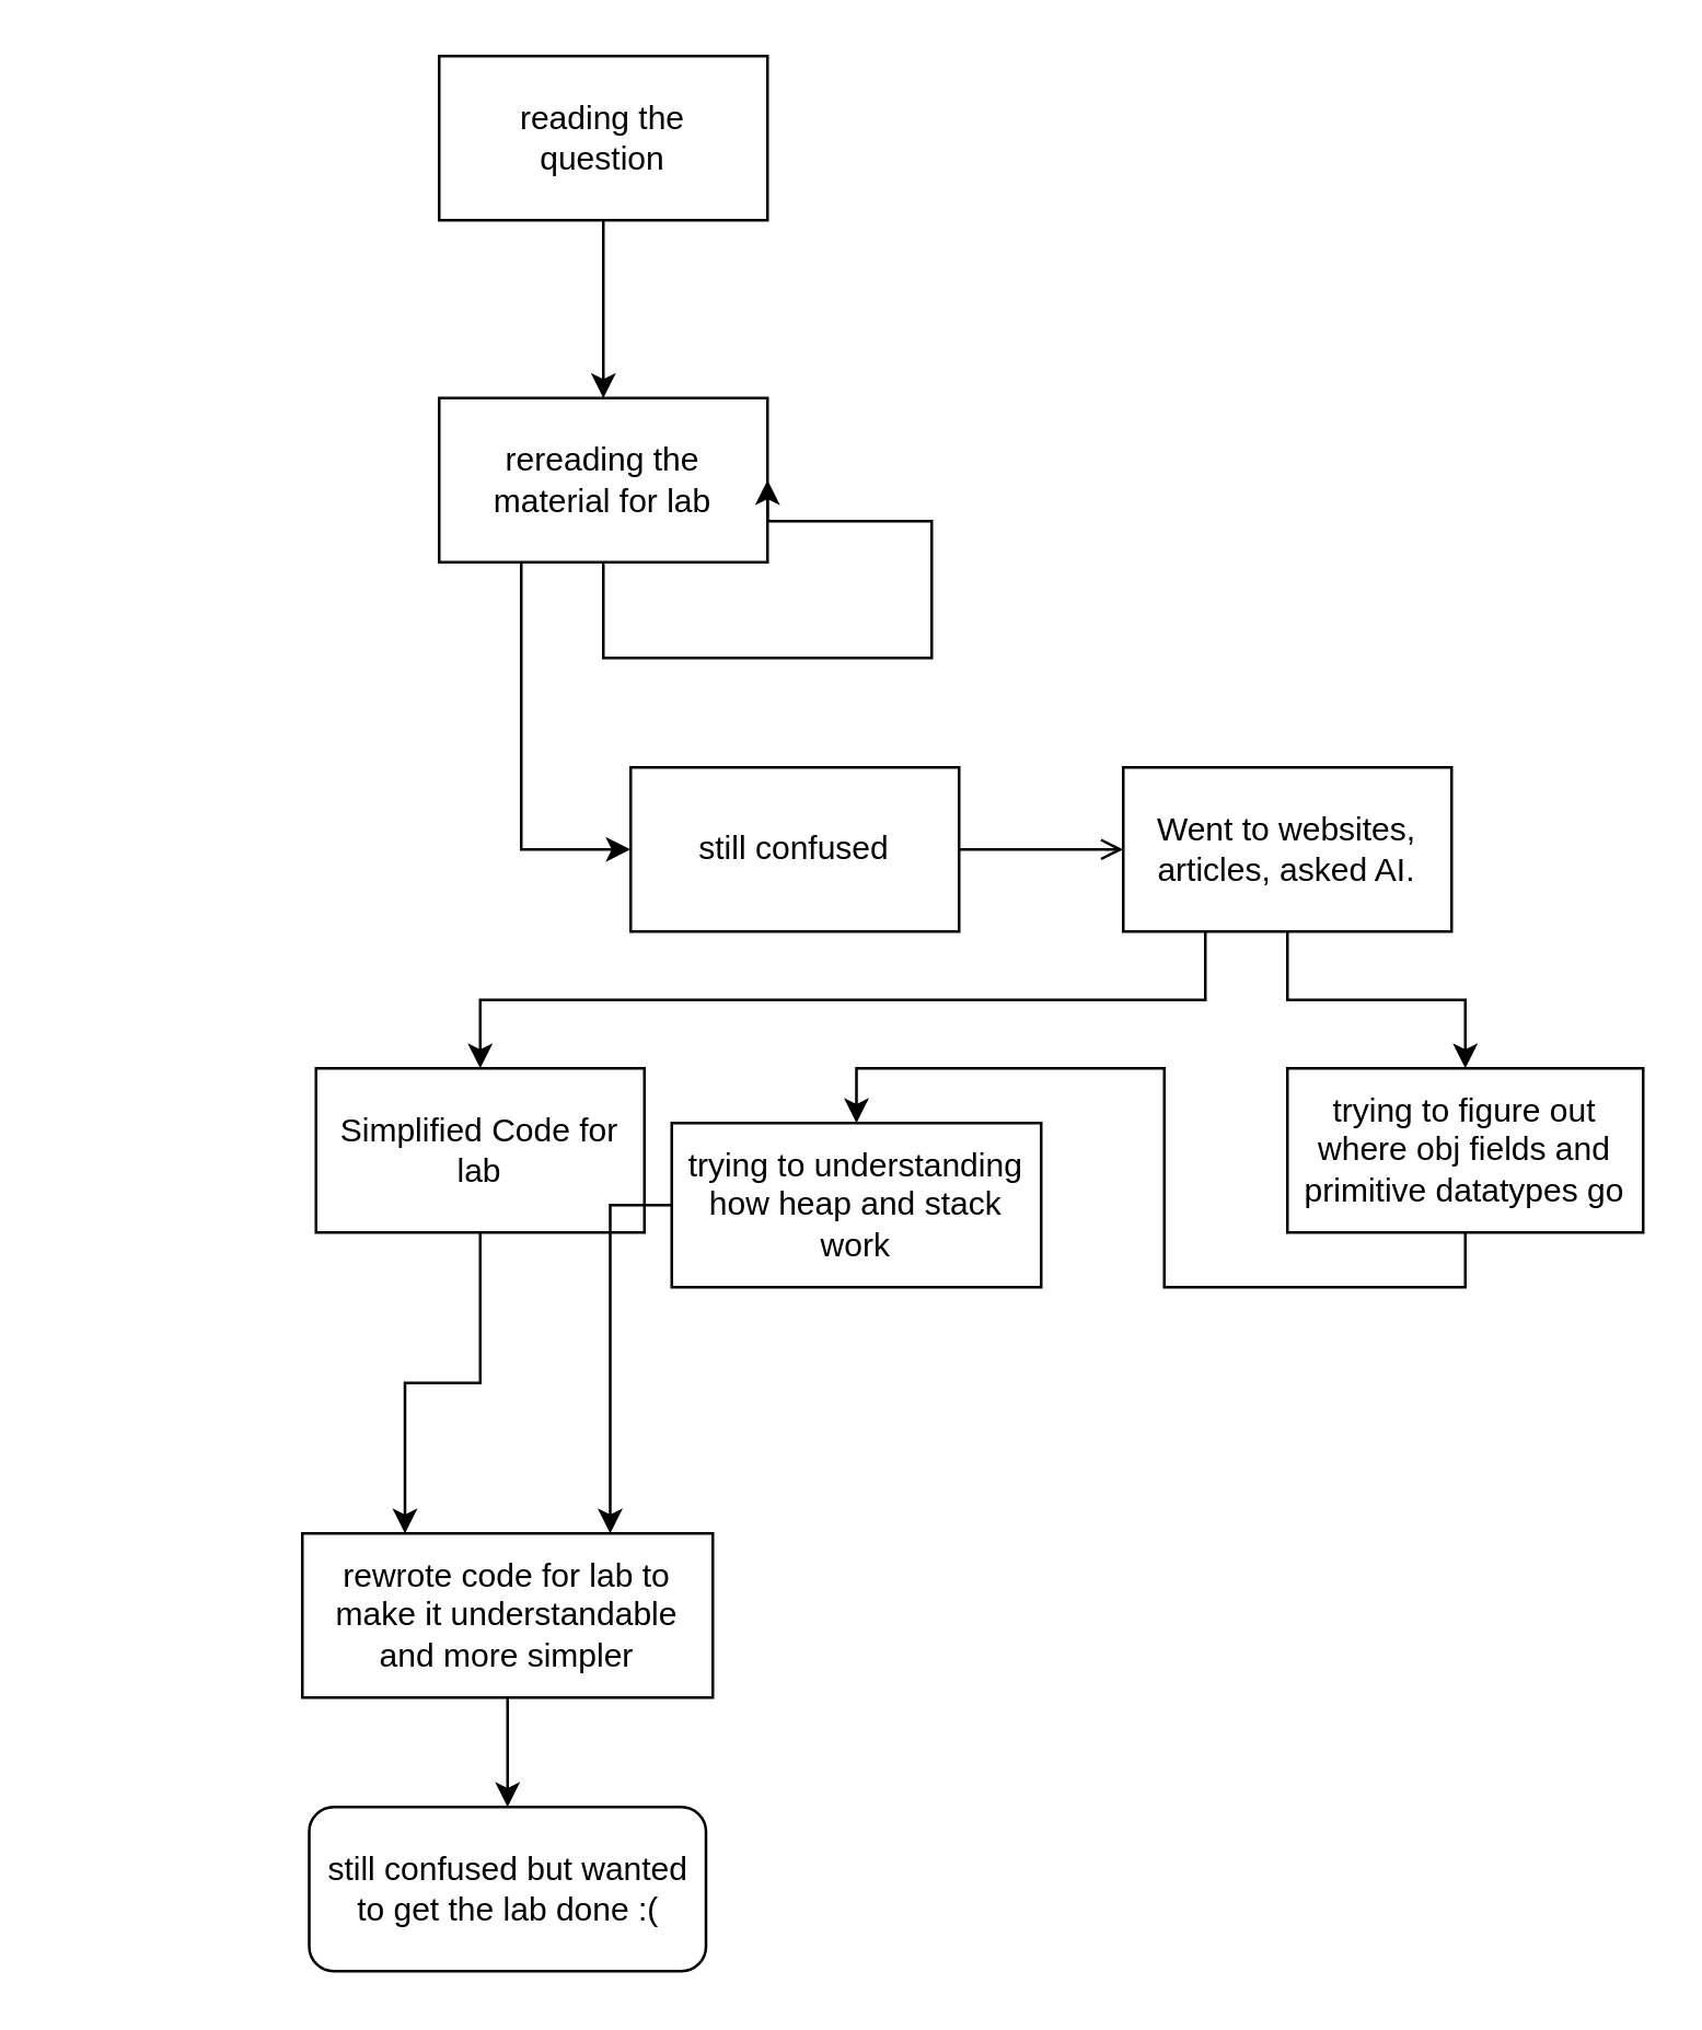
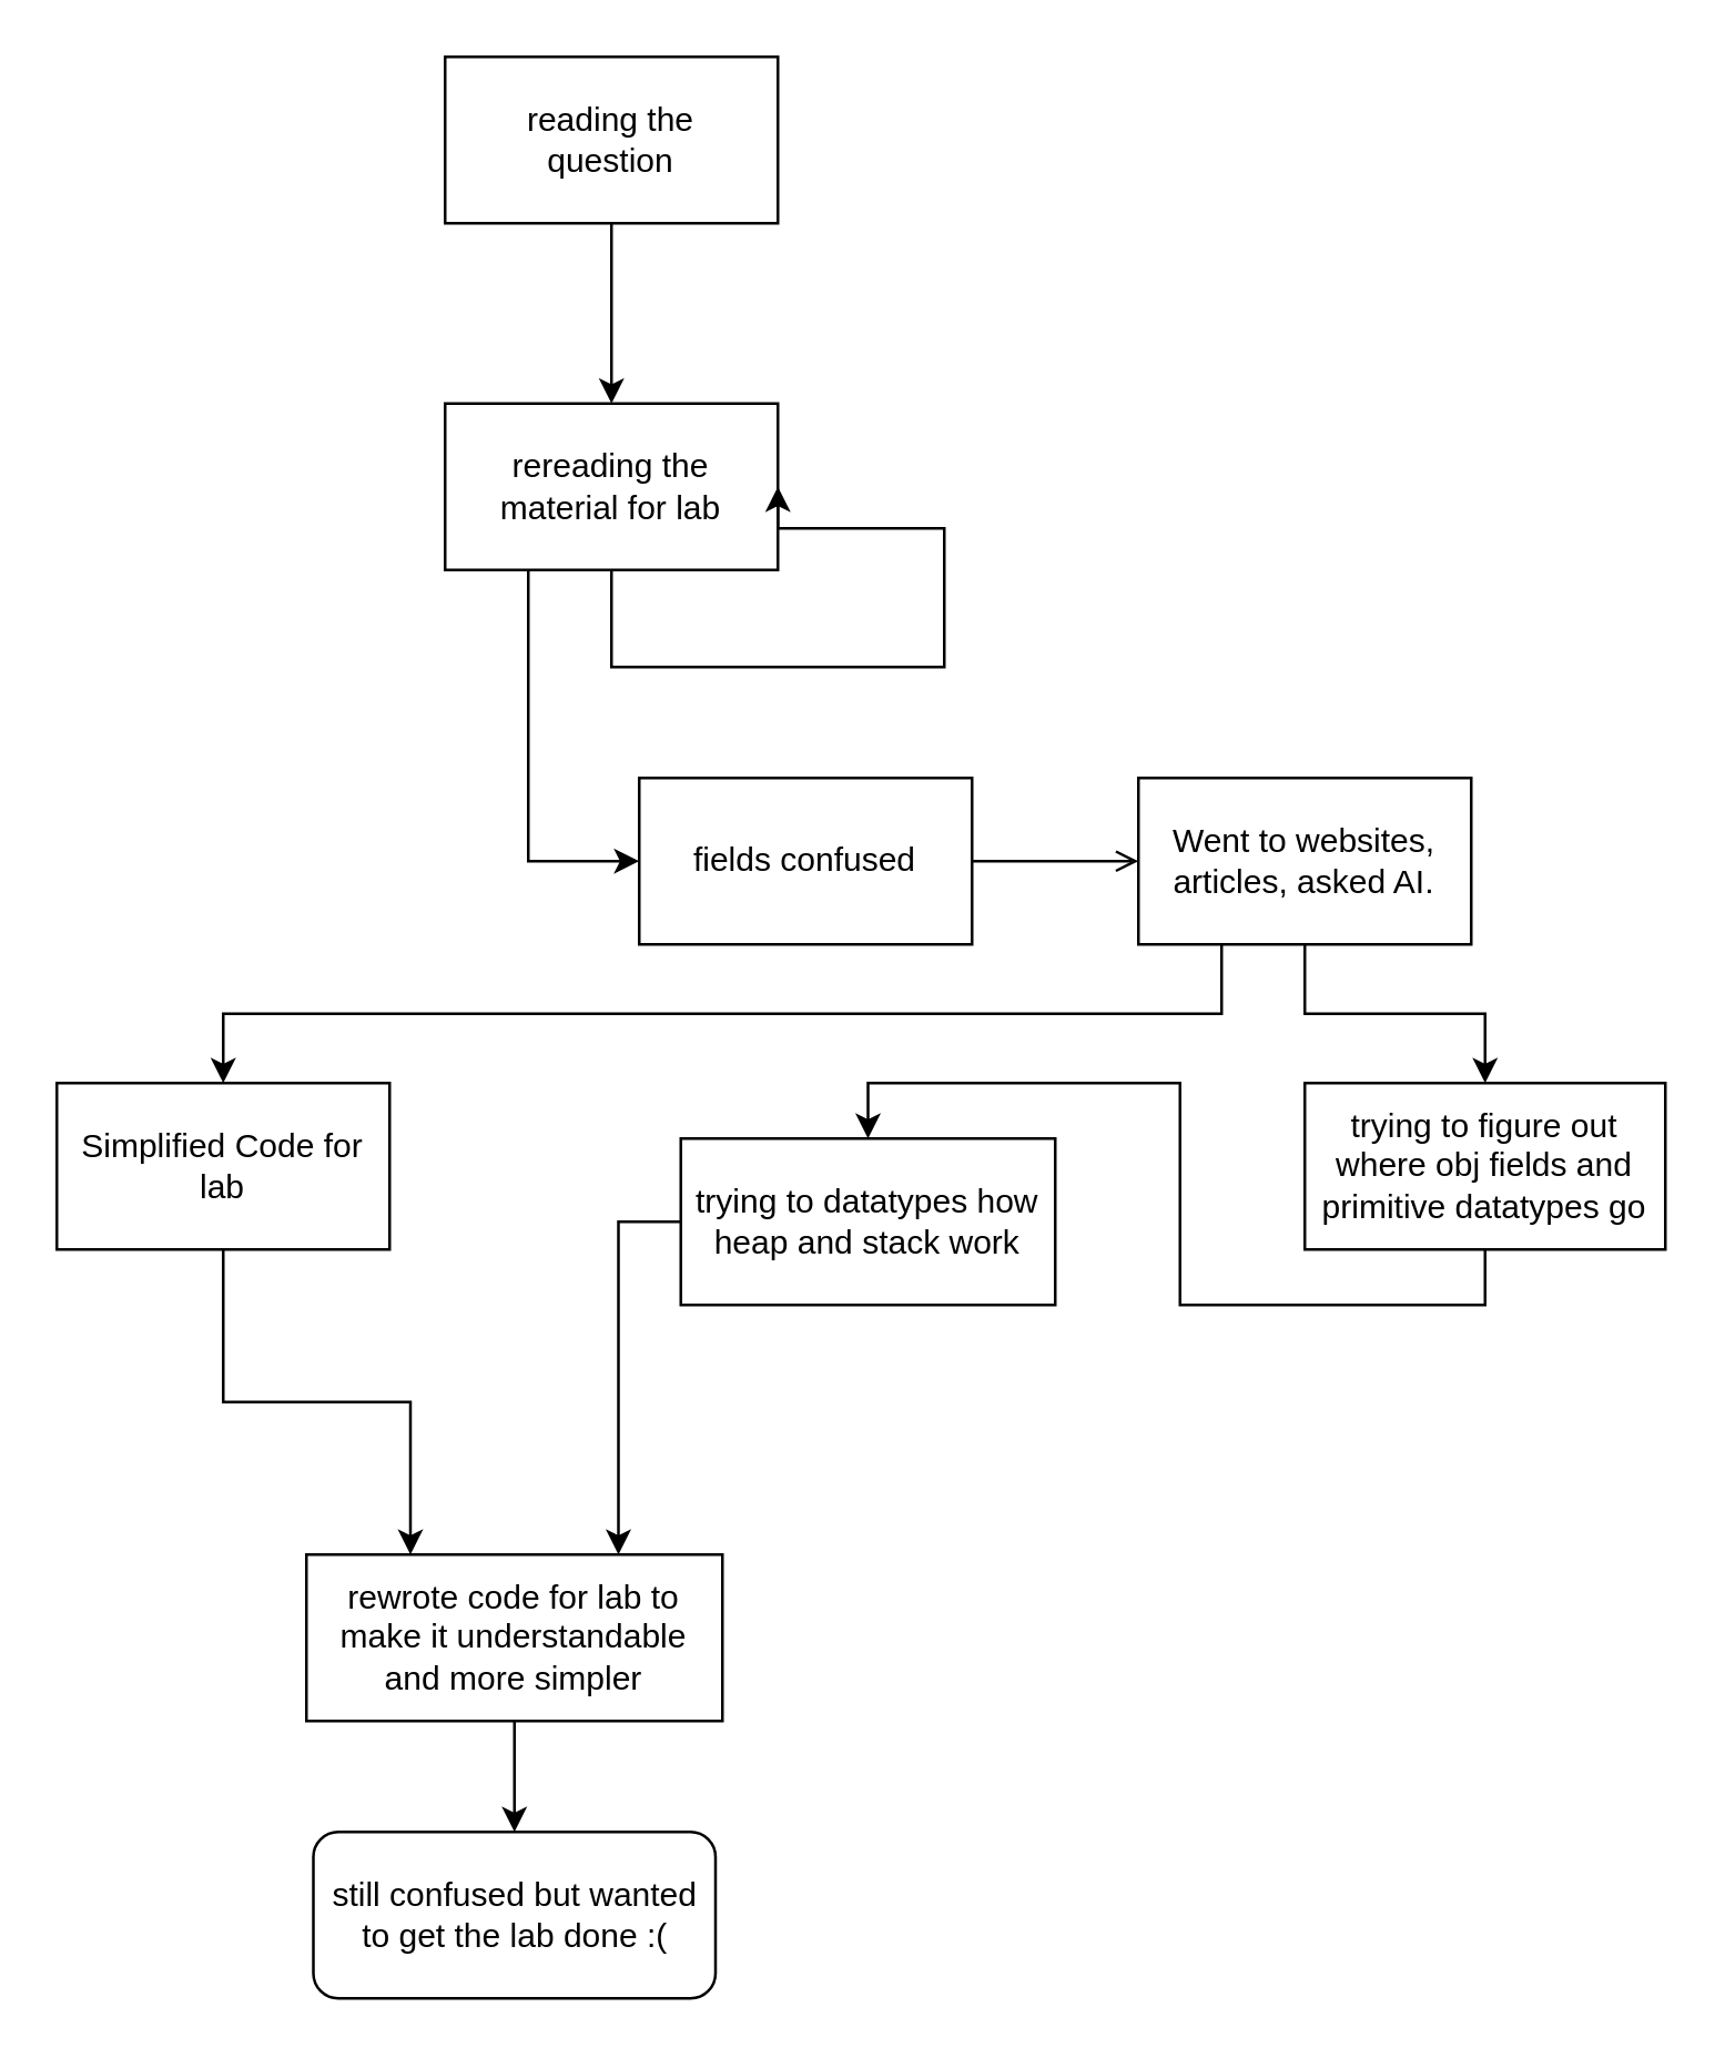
  <mxCell id="0" />
  <mxCell id="1" parent="0" />
  <mxCell id="2" style="edgeStyle=orthogonalEdgeStyle;rounded=0;orthogonalLoop=1;jettySize=auto;html=1;exitX=0.5;exitY=1;exitDx=0;exitDy=0;entryX=0.5;entryY=0;entryDx=0;entryDy=0;" edge="1" parent="1" source="3" target="7"><mxGeometry relative="1" as="geometry" /></mxCell>
  <mxCell id="3" value="reading the&lt;div&gt;question&lt;/div&gt;" style="rounded=0;whiteSpace=wrap;html=1;" vertex="1" parent="1"><mxGeometry x="160" y="20" width="120" height="60" as="geometry" /></mxCell>
  <mxCell id="4" style="edgeStyle=orthogonalEdgeStyle;rounded=0;orthogonalLoop=1;jettySize=auto;html=1;exitX=1;exitY=0.5;exitDx=0;exitDy=0;entryX=0;entryY=0.5;entryDx=0;entryDy=0;endArrow=open;" edge="1" parent="1" source="5" target="10"><mxGeometry relative="1" as="geometry" /></mxCell>
- <mxCell id="5" value="still confused" style="rounded=0;whiteSpace=wrap;html=1;" vertex="1" parent="1"><mxGeometry x="230" y="280" width="120" height="60" as="geometry" /></mxCell>
+ <mxCell id="5" value="fields confused" style="rounded=0;whiteSpace=wrap;html=1;" vertex="1" parent="1"><mxGeometry x="230" y="280" width="120" height="60" as="geometry" /></mxCell>
  <mxCell id="6" style="edgeStyle=orthogonalEdgeStyle;rounded=0;orthogonalLoop=1;jettySize=auto;html=1;exitX=0.25;exitY=1;exitDx=0;exitDy=0;entryX=0;entryY=0.5;entryDx=0;entryDy=0;" edge="1" parent="1" source="7" target="5"><mxGeometry relative="1" as="geometry" /></mxCell>
  <mxCell id="7" value="rereading the&lt;div&gt;material for lab&lt;/div&gt;" style="rounded=0;whiteSpace=wrap;html=1;" vertex="1" parent="1"><mxGeometry x="160" y="145" width="120" height="60" as="geometry" /></mxCell>
  <mxCell id="8" style="edgeStyle=orthogonalEdgeStyle;rounded=0;orthogonalLoop=1;jettySize=auto;html=1;exitX=0.25;exitY=1;exitDx=0;exitDy=0;entryX=0.5;entryY=0;entryDx=0;entryDy=0;" edge="1" parent="1" source="10" target="13"><mxGeometry relative="1" as="geometry" /></mxCell>
  <mxCell id="9" style="edgeStyle=orthogonalEdgeStyle;rounded=0;orthogonalLoop=1;jettySize=auto;html=1;exitX=0.5;exitY=1;exitDx=0;exitDy=0;entryX=0.5;entryY=0;entryDx=0;entryDy=0;" edge="1" parent="1" source="10" target="19"><mxGeometry relative="1" as="geometry" /></mxCell>
  <mxCell id="10" value="Went to websites, articles, asked AI." style="rounded=0;whiteSpace=wrap;html=1;" vertex="1" parent="1"><mxGeometry x="410" y="280" width="120" height="60" as="geometry" /></mxCell>
  <mxCell id="11" style="edgeStyle=orthogonalEdgeStyle;rounded=0;orthogonalLoop=1;jettySize=auto;html=1;exitX=0.5;exitY=1;exitDx=0;exitDy=0;entryX=1;entryY=0.5;entryDx=0;entryDy=0;" edge="1" parent="1" source="7" target="7"><mxGeometry relative="1" as="geometry"><Array as="points"><mxPoint x="220" y="240" /><mxPoint x="340" y="240" /><mxPoint x="340" y="190" /></Array></mxGeometry></mxCell>
  <mxCell id="12" style="edgeStyle=orthogonalEdgeStyle;rounded=0;orthogonalLoop=1;jettySize=auto;html=1;exitX=0.5;exitY=1;exitDx=0;exitDy=0;entryX=0.25;entryY=0;entryDx=0;entryDy=0;" edge="1" parent="1" source="13" target="17"><mxGeometry relative="1" as="geometry" /></mxCell>
- <mxCell id="13" value="Simplified Code for lab" style="rounded=0;whiteSpace=wrap;html=1;" vertex="1" parent="1"><mxGeometry x="115" y="390" width="120" height="60" as="geometry" /></mxCell>
+ <mxCell id="13" value="Simplified Code for lab" style="rounded=0;whiteSpace=wrap;html=1;" vertex="1" parent="1"><mxGeometry x="20" y="390" width="120" height="60" as="geometry" /></mxCell>
  <mxCell id="14" style="edgeStyle=orthogonalEdgeStyle;rounded=0;orthogonalLoop=1;jettySize=auto;html=1;exitX=0;exitY=0.5;exitDx=0;exitDy=0;entryX=0.75;entryY=0;entryDx=0;entryDy=0;" edge="1" parent="1" source="15" target="17"><mxGeometry relative="1" as="geometry" /></mxCell>
- <mxCell id="15" value="trying to understanding how heap and stack work" style="rounded=0;whiteSpace=wrap;html=1;" vertex="1" parent="1"><mxGeometry x="245" y="410" width="135" height="60" as="geometry" /></mxCell>
+ <mxCell id="15" value="trying to datatypes how heap and stack work" style="rounded=0;whiteSpace=wrap;html=1;" vertex="1" parent="1"><mxGeometry x="245" y="410" width="135" height="60" as="geometry" /></mxCell>
  <mxCell id="16" style="edgeStyle=orthogonalEdgeStyle;rounded=0;orthogonalLoop=1;jettySize=auto;html=1;exitX=0.5;exitY=1;exitDx=0;exitDy=0;entryX=0.5;entryY=0;entryDx=0;entryDy=0;" edge="1" parent="1" source="17" target="20"><mxGeometry relative="1" as="geometry" /></mxCell>
  <mxCell id="17" value="rewrote code for lab to make it understandable and more simpler" style="rounded=0;whiteSpace=wrap;html=1;" vertex="1" parent="1"><mxGeometry x="110" y="560" width="150" height="60" as="geometry" /></mxCell>
  <mxCell id="18" style="edgeStyle=orthogonalEdgeStyle;rounded=0;orthogonalLoop=1;jettySize=auto;html=1;exitX=0.5;exitY=1;exitDx=0;exitDy=0;entryX=0.5;entryY=0;entryDx=0;entryDy=0;" edge="1" parent="1" source="19" target="15"><mxGeometry relative="1" as="geometry" /></mxCell>
  <mxCell id="19" value="trying to figure out where obj fields and primitive datatypes go" style="rounded=0;whiteSpace=wrap;html=1;" vertex="1" parent="1"><mxGeometry x="470" y="390" width="130" height="60" as="geometry" /></mxCell>
  <mxCell id="20" value="still confused but wanted to get the lab done :(" style="whiteSpace=wrap;html=1;rounded=1;" vertex="1" parent="1"><mxGeometry x="112.5" y="660" width="145" height="60" as="geometry" /></mxCell>
